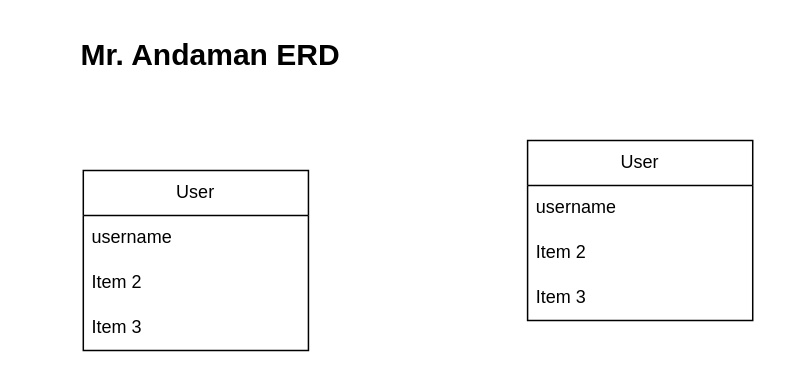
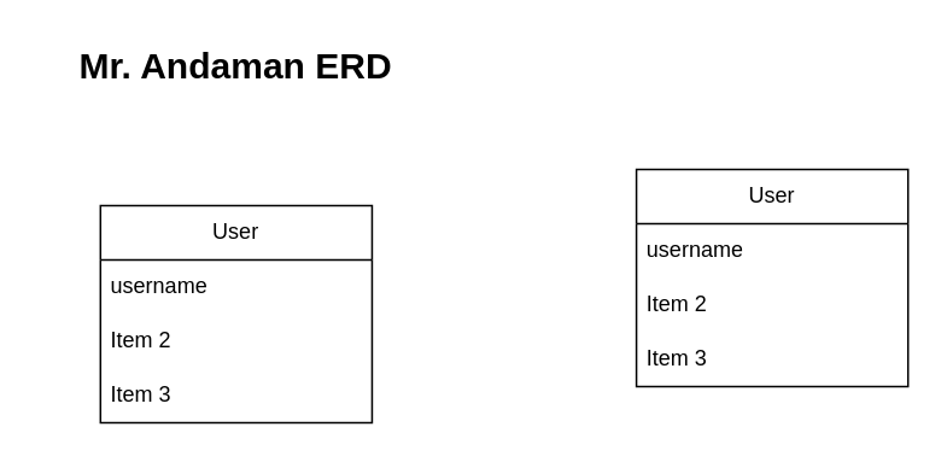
  <mxCell id="0" />
  <mxCell id="1" parent="0" />
  <mxCell id="2" value="User" style="swimlane;fontStyle=0;childLayout=stackLayout;horizontal=1;startSize=30;horizontalStack=0;resizeParent=1;resizeParentMax=0;resizeLast=0;collapsible=1;marginBottom=0;whiteSpace=wrap;html=1;" vertex="1" parent="1"><mxGeometry x="55" y="113" width="150" height="120" as="geometry" /></mxCell>
  <mxCell id="3" value="username" style="text;strokeColor=none;fillColor=none;align=left;verticalAlign=middle;spacingLeft=4;spacingRight=4;overflow=hidden;points=[[0,0.5],[1,0.5]];portConstraint=eastwest;rotatable=0;whiteSpace=wrap;html=1;" vertex="1" parent="2"><mxGeometry y="30" width="150" height="30" as="geometry" /></mxCell>
  <mxCell id="4" value="Item 2" style="text;strokeColor=none;fillColor=none;align=left;verticalAlign=middle;spacingLeft=4;spacingRight=4;overflow=hidden;points=[[0,0.5],[1,0.5]];portConstraint=eastwest;rotatable=0;whiteSpace=wrap;html=1;" vertex="1" parent="2"><mxGeometry y="60" width="150" height="30" as="geometry" /></mxCell>
  <mxCell id="5" value="Item 3" style="text;strokeColor=none;fillColor=none;align=left;verticalAlign=middle;spacingLeft=4;spacingRight=4;overflow=hidden;points=[[0,0.5],[1,0.5]];portConstraint=eastwest;rotatable=0;whiteSpace=wrap;html=1;" vertex="1" parent="2"><mxGeometry y="90" width="150" height="30" as="geometry" /></mxCell>
- <mxCell id="6" value="&lt;font style=&quot;font-size: 20px;&quot;&gt;Mr. Andaman ERD&lt;/font&gt;" style="text;html=1;align=center;verticalAlign=middle;whiteSpace=wrap;rounded=0;fontStyle=1" vertex="1" parent="1"><mxGeometry x="30" y="20" width="220" height="30" as="geometry" /></mxCell>
+ <mxCell id="6" value="&lt;font style=&quot;font-size: 20px;&quot;&gt;Mr. Andaman ERD&lt;/font&gt;" style="text;html=1;align=center;verticalAlign=middle;whiteSpace=wrap;rounded=0;fontStyle=1" vertex="1" parent="1"><mxGeometry x="20" y="20" width="220" height="30" as="geometry" /></mxCell>
  <mxCell id="7" value="User" style="swimlane;fontStyle=0;childLayout=stackLayout;horizontal=1;startSize=30;horizontalStack=0;resizeParent=1;resizeParentMax=0;resizeLast=0;collapsible=1;marginBottom=0;whiteSpace=wrap;html=1;" vertex="1" parent="1"><mxGeometry x="351" y="93" width="150" height="120" as="geometry" /></mxCell>
  <mxCell id="8" value="username" style="text;strokeColor=none;fillColor=none;align=left;verticalAlign=middle;spacingLeft=4;spacingRight=4;overflow=hidden;points=[[0,0.5],[1,0.5]];portConstraint=eastwest;rotatable=0;whiteSpace=wrap;html=1;" vertex="1" parent="7"><mxGeometry y="30" width="150" height="30" as="geometry" /></mxCell>
  <mxCell id="9" value="Item 2" style="text;strokeColor=none;fillColor=none;align=left;verticalAlign=middle;spacingLeft=4;spacingRight=4;overflow=hidden;points=[[0,0.5],[1,0.5]];portConstraint=eastwest;rotatable=0;whiteSpace=wrap;html=1;" vertex="1" parent="7"><mxGeometry y="60" width="150" height="30" as="geometry" /></mxCell>
  <mxCell id="10" value="Item 3" style="text;strokeColor=none;fillColor=none;align=left;verticalAlign=middle;spacingLeft=4;spacingRight=4;overflow=hidden;points=[[0,0.5],[1,0.5]];portConstraint=eastwest;rotatable=0;whiteSpace=wrap;html=1;" vertex="1" parent="7"><mxGeometry y="90" width="150" height="30" as="geometry" /></mxCell>
